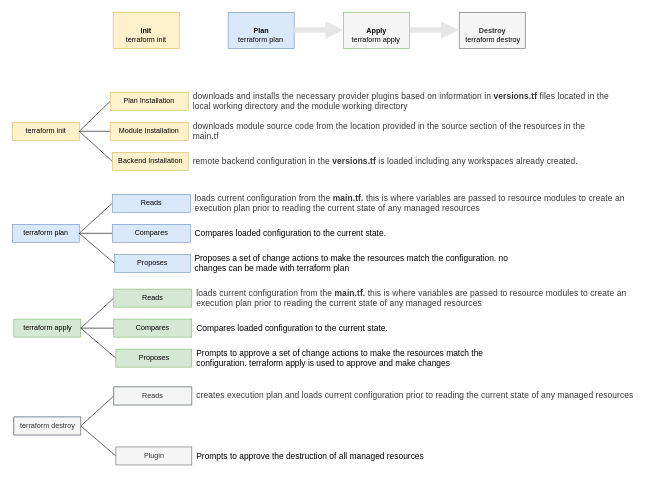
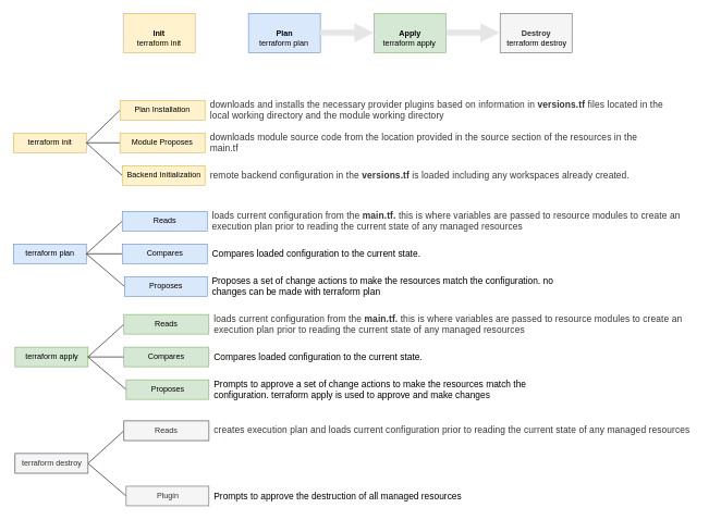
  <mxCell id="0" />
  <mxCell id="1" parent="0" />
  <mxCell id="2" value="Init" style="rounded=0;whiteSpace=wrap;html=1;fillColor=#fff2cc;strokeColor=#d6b656;fontStyle=1" vertex="1" parent="1"><mxGeometry x="188.08" y="20" width="110" height="60" as="geometry" /></mxCell>
  <mxCell id="3" value="Plan" style="rounded=0;whiteSpace=wrap;html=1;fillColor=#dae8fc;strokeColor=#6c8ebf;fontStyle=1" vertex="1" parent="1"><mxGeometry x="379.62" y="20" width="110" height="60" as="geometry" /></mxCell>
- <mxCell id="4" value="Apply" style="rounded=0;whiteSpace=wrap;html=1;fillColor=#f5f5f5;strokeColor=#82b366;fontStyle=1;" vertex="1" parent="1"><mxGeometry x="571.62" y="20" width="110" height="60" as="geometry" /></mxCell>
+ <mxCell id="4" value="Apply" style="rounded=0;whiteSpace=wrap;html=1;fillColor=#d5e8d4;strokeColor=#82b366;fontStyle=1" vertex="1" parent="1"><mxGeometry x="571.62" y="20" width="110" height="60" as="geometry" /></mxCell>
  <mxCell id="5" value="Destroy" style="rounded=0;whiteSpace=wrap;html=1;fillColor=#f5f5f5;strokeColor=#666666;fontColor=#333333;fontStyle=1" vertex="1" parent="1"><mxGeometry x="764.62" y="20" width="110" height="60" as="geometry" /></mxCell>
  <mxCell id="6" value="terraform init" style="text;html=1;strokeColor=none;fillColor=none;align=center;verticalAlign=middle;whiteSpace=wrap;rounded=0;" vertex="1" parent="1"><mxGeometry x="186.54" y="50" width="111.54" height="30" as="geometry" /></mxCell>
  <mxCell id="7" value="terraform plan" style="text;html=1;strokeColor=none;fillColor=none;align=center;verticalAlign=middle;whiteSpace=wrap;rounded=0;" vertex="1" parent="1"><mxGeometry x="378.08" y="50" width="111.54" height="30" as="geometry" /></mxCell>
  <mxCell id="8" value="terraform apply" style="text;html=1;strokeColor=none;fillColor=none;align=center;verticalAlign=middle;whiteSpace=wrap;rounded=0;" vertex="1" parent="1"><mxGeometry x="570.08" y="50" width="111.54" height="30" as="geometry" /></mxCell>
  <mxCell id="9" value="terraform destroy" style="text;html=1;strokeColor=none;fillColor=none;align=center;verticalAlign=middle;whiteSpace=wrap;rounded=0;" vertex="1" parent="1"><mxGeometry x="764.62" y="50" width="111.54" height="30" as="geometry" /></mxCell>
  <mxCell id="10" style="edgeStyle=orthogonalEdgeStyle;rounded=0;orthogonalLoop=1;jettySize=auto;html=1;exitX=1;exitY=0.5;exitDx=0;exitDy=0;entryX=0;entryY=0.5;entryDx=0;entryDy=0;endArrow=block;endFill=1;strokeWidth=9;strokeColor=#E6E6E6;" edge="1" parent="1"><mxGeometry relative="1" as="geometry"><mxPoint x="489.62" y="49.31" as="sourcePoint" /><mxPoint x="571.16" y="49.31" as="targetPoint" /></mxGeometry></mxCell>
  <mxCell id="11" style="edgeStyle=orthogonalEdgeStyle;rounded=0;orthogonalLoop=1;jettySize=auto;html=1;exitX=1;exitY=0.5;exitDx=0;exitDy=0;entryX=0;entryY=0.5;entryDx=0;entryDy=0;endArrow=block;endFill=1;strokeWidth=9;strokeColor=#E6E6E6;" edge="1" parent="1"><mxGeometry relative="1" as="geometry"><mxPoint x="682.31" y="49.31" as="sourcePoint" /><mxPoint x="763.85" y="49.31" as="targetPoint" /></mxGeometry></mxCell>
  <mxCell id="12" style="rounded=0;orthogonalLoop=1;jettySize=auto;html=1;entryX=0;entryY=0.5;entryDx=0;entryDy=0;endArrow=none;endFill=0;strokeColor=#000000;strokeWidth=1;fontSize=1;exitX=1;exitY=0.5;exitDx=0;exitDy=0;" edge="1" parent="1" source="14" target="15"><mxGeometry relative="1" as="geometry" /></mxCell>
  <mxCell id="13" style="edgeStyle=none;rounded=0;orthogonalLoop=1;jettySize=auto;html=1;entryX=0;entryY=0.5;entryDx=0;entryDy=0;fontSize=1;endArrow=none;endFill=0;strokeColor=#000000;strokeWidth=1;" edge="1" parent="1" source="14" target="16"><mxGeometry relative="1" as="geometry" /></mxCell>
  <mxCell id="14" value="terraform init" style="text;html=1;strokeColor=#d6b656;fillColor=#fff2cc;align=center;verticalAlign=middle;whiteSpace=wrap;rounded=0;" vertex="1" parent="1"><mxGeometry x="20" y="203" width="111.54" height="30" as="geometry" /></mxCell>
  <mxCell id="15" value="Plan Installation" style="text;html=1;strokeColor=#d6b656;fillColor=#fff2cc;align=center;verticalAlign=middle;whiteSpace=wrap;rounded=0;" vertex="1" parent="1"><mxGeometry x="183.08" y="153" width="130" height="30" as="geometry" /></mxCell>
- <mxCell id="16" value="Module Installation" style="text;html=1;strokeColor=#d6b656;fillColor=#fff2cc;align=center;verticalAlign=middle;whiteSpace=wrap;rounded=0;" vertex="1" parent="1"><mxGeometry x="183.08" y="203" width="130" height="30" as="geometry" /></mxCell>
+ <mxCell id="16" value="Module Proposes" style="text;html=1;strokeColor=#d6b656;fillColor=#fff2cc;align=center;verticalAlign=middle;whiteSpace=wrap;rounded=0;" vertex="1" parent="1"><mxGeometry x="183.08" y="203" width="130" height="30" as="geometry" /></mxCell>
  <mxCell id="17" value="&lt;span style=&quot;color: rgb(52 , 53 , 54) ; letter-spacing: 0.17px&quot;&gt;&lt;font style=&quot;font-size: 14px&quot;&gt;downloads and installs the necessary provider plugins based on information in &lt;b&gt;versions.tf&lt;/b&gt; files located in the local working directory and the module working directory&lt;/font&gt;&lt;/span&gt;" style="text;html=1;strokeColor=none;fillColor=none;align=left;verticalAlign=middle;whiteSpace=wrap;rounded=0;" vertex="1" parent="1"><mxGeometry x="319.08" y="153" width="714" height="30" as="geometry" /></mxCell>
  <mxCell id="18" value="&lt;span style=&quot;color: rgb(52 , 53 , 54) ; letter-spacing: 0.17px&quot;&gt;&lt;font style=&quot;font-size: 14px&quot;&gt;downloads module source code from the location provided in the source section of the resources in the main.tf&lt;/font&gt;&lt;/span&gt;" style="text;html=1;strokeColor=none;fillColor=none;align=left;verticalAlign=middle;whiteSpace=wrap;rounded=0;" vertex="1" parent="1"><mxGeometry x="319.08" y="203" width="695" height="30" as="geometry" /></mxCell>
  <mxCell id="19" style="edgeStyle=none;rounded=0;orthogonalLoop=1;jettySize=auto;html=1;fontSize=1;endArrow=none;endFill=0;strokeColor=#000000;strokeWidth=1;exitX=0;exitY=0.5;exitDx=0;exitDy=0;entryX=1;entryY=0.5;entryDx=0;entryDy=0;" edge="1" parent="1" source="20" target="14"><mxGeometry relative="1" as="geometry"><mxPoint x="133.08" y="223" as="targetPoint" /></mxGeometry></mxCell>
- <mxCell id="20" value="Backend Installation" style="text;html=1;strokeColor=#d6b656;fillColor=#fff2cc;align=center;verticalAlign=middle;whiteSpace=wrap;rounded=0;" vertex="1" parent="1"><mxGeometry x="186.54" y="253" width="126.54" height="30" as="geometry" /></mxCell>
+ <mxCell id="20" value="Backend Initialization" style="text;html=1;strokeColor=#d6b656;fillColor=#fff2cc;align=center;verticalAlign=middle;whiteSpace=wrap;rounded=0;" vertex="1" parent="1"><mxGeometry x="186.54" y="253" width="126.54" height="30" as="geometry" /></mxCell>
  <mxCell id="21" value="&lt;span style=&quot;color: rgb(52 , 53 , 54) ; letter-spacing: 0.17px&quot;&gt;&lt;font style=&quot;font-size: 14px&quot;&gt;remote backend configuration in the &lt;b&gt;versions.tf &lt;/b&gt;is loaded including any workspaces already created.&amp;nbsp;&lt;/font&gt;&lt;/span&gt;" style="text;html=1;strokeColor=none;fillColor=none;align=left;verticalAlign=middle;whiteSpace=wrap;rounded=0;" vertex="1" parent="1"><mxGeometry x="319.08" y="253" width="689" height="30" as="geometry" /></mxCell>
  <mxCell id="22" style="edgeStyle=none;rounded=0;orthogonalLoop=1;jettySize=auto;html=1;entryX=0;entryY=0.5;entryDx=0;entryDy=0;fontSize=1;endArrow=none;endFill=0;strokeColor=#000000;strokeWidth=1;exitX=1;exitY=0.5;exitDx=0;exitDy=0;" edge="1" parent="1" source="23" target="24"><mxGeometry relative="1" as="geometry" /></mxCell>
  <mxCell id="23" value="terraform apply" style="text;html=1;strokeColor=#6c8ebf;fillColor=#dae8fc;align=center;verticalAlign=middle;whiteSpace=wrap;rounded=0;" vertex="1" parent="1"><mxGeometry x="22.54" y="694" width="111.54" height="30" as="geometry" /></mxCell>
  <mxCell id="24" value="Reads" style="text;html=1;strokeColor=#6c8ebf;fillColor=#dae8fc;align=center;verticalAlign=middle;whiteSpace=wrap;rounded=0;" vertex="1" parent="1"><mxGeometry x="189.08" y="644" width="130" height="30" as="geometry" /></mxCell>
  <mxCell id="25" style="edgeStyle=none;rounded=0;orthogonalLoop=1;jettySize=auto;html=1;entryX=1;entryY=0.5;entryDx=0;entryDy=0;fontSize=1;endArrow=none;endFill=0;strokeColor=#000000;strokeWidth=1;exitX=0;exitY=0.5;exitDx=0;exitDy=0;" edge="1" parent="1" source="26" target="23"><mxGeometry relative="1" as="geometry"><mxPoint x="190.62" y="759" as="sourcePoint" /></mxGeometry></mxCell>
  <mxCell id="26" value="&lt;span style=&quot;text-align: left&quot;&gt;&lt;font style=&quot;font-size: 12px&quot;&gt;Plugin&lt;/font&gt;&lt;/span&gt;" style="text;html=1;strokeColor=#666666;fillColor=#f5f5f5;align=center;verticalAlign=middle;whiteSpace=wrap;rounded=0;fontSize=11;fontColor=#333333;" vertex="1" parent="1"><mxGeometry x="192.54" y="744" width="126.54" height="30" as="geometry" /></mxCell>
  <mxCell id="27" value="&lt;span style=&quot;color: rgb(52 , 53 , 54) ; letter-spacing: 0.17px&quot;&gt;&lt;font style=&quot;font-size: 14px&quot;&gt;creates execution plan and loads current configuration prior to reading the current state of any managed resources&lt;/font&gt;&lt;/span&gt;" style="text;html=1;strokeColor=none;fillColor=none;align=left;verticalAlign=middle;whiteSpace=wrap;rounded=0;" vertex="1" parent="1"><mxGeometry x="324.62" y="643" width="756" height="30" as="geometry" /></mxCell>
  <mxCell id="28" value="Prompts to approve the destruction of all managed resources" style="text;whiteSpace=wrap;html=1;fontSize=14;" vertex="1" parent="1"><mxGeometry x="324.62" y="744" width="660" height="30" as="geometry" /></mxCell>
  <mxCell id="29" value="terraform destroy" style="text;html=1;strokeColor=#666666;fillColor=#f5f5f5;align=center;verticalAlign=middle;whiteSpace=wrap;rounded=0;fontColor=#333333;" vertex="1" parent="1"><mxGeometry x="22.58" y="694" width="111.54" height="30" as="geometry" /></mxCell>
  <mxCell id="30" value="Reads" style="text;html=1;strokeColor=#666666;fillColor=#f5f5f5;align=center;verticalAlign=middle;whiteSpace=wrap;rounded=0;fontColor=#333333;" vertex="1" parent="1"><mxGeometry x="189.12" y="644" width="130" height="30" as="geometry" /></mxCell>
  <mxCell id="31" style="edgeStyle=none;rounded=0;orthogonalLoop=1;jettySize=auto;html=1;entryX=0;entryY=0.5;entryDx=0;entryDy=0;fontSize=1;endArrow=none;endFill=0;strokeColor=#000000;strokeWidth=1;exitX=1;exitY=0.5;exitDx=0;exitDy=0;" edge="1" parent="1" source="32" target="33"><mxGeometry relative="1" as="geometry" /></mxCell>
  <mxCell id="32" value="terraform plan" style="text;html=1;strokeColor=#6c8ebf;fillColor=#dae8fc;align=center;verticalAlign=middle;whiteSpace=wrap;rounded=0;" vertex="1" parent="1"><mxGeometry x="20" y="373" width="111.54" height="30" as="geometry" /></mxCell>
  <mxCell id="33" value="Reads" style="text;html=1;strokeColor=#6c8ebf;fillColor=#dae8fc;align=center;verticalAlign=middle;whiteSpace=wrap;rounded=0;" vertex="1" parent="1"><mxGeometry x="186.54" y="323" width="130" height="30" as="geometry" /></mxCell>
  <mxCell id="34" style="edgeStyle=none;rounded=0;orthogonalLoop=1;jettySize=auto;html=1;exitX=0;exitY=0.5;exitDx=0;exitDy=0;fontSize=1;endArrow=none;endFill=0;strokeColor=#000000;strokeWidth=1;entryX=1;entryY=0.5;entryDx=0;entryDy=0;" edge="1" parent="1" source="35" target="32"><mxGeometry relative="1" as="geometry"><mxPoint x="138.08" y="388.056" as="targetPoint" /></mxGeometry></mxCell>
  <mxCell id="35" value="Compares" style="text;html=1;strokeColor=#6c8ebf;fillColor=#dae8fc;align=center;verticalAlign=middle;whiteSpace=wrap;rounded=0;" vertex="1" parent="1"><mxGeometry x="186.54" y="373" width="130" height="30" as="geometry" /></mxCell>
  <mxCell id="36" style="edgeStyle=none;rounded=0;orthogonalLoop=1;jettySize=auto;html=1;entryX=1;entryY=0.5;entryDx=0;entryDy=0;fontSize=1;endArrow=none;endFill=0;strokeColor=#000000;strokeWidth=1;exitX=0;exitY=0.5;exitDx=0;exitDy=0;" edge="1" parent="1" source="37" target="32"><mxGeometry relative="1" as="geometry"><mxPoint x="188.08" y="438" as="sourcePoint" /></mxGeometry></mxCell>
  <mxCell id="37" value="Proposes" style="text;html=1;strokeColor=#6c8ebf;fillColor=#dae8fc;align=center;verticalAlign=middle;whiteSpace=wrap;rounded=0;" vertex="1" parent="1"><mxGeometry x="190" y="423" width="126.54" height="30" as="geometry" /></mxCell>
  <mxCell id="38" value="&lt;span style=&quot;color: rgb(52 , 53 , 54) ; letter-spacing: 0.17px&quot;&gt;&lt;font style=&quot;font-size: 14px&quot;&gt;loads current configuration from the &lt;b&gt;main.tf. &lt;/b&gt;this is where variables are passed to resource modules to create&amp;nbsp;&lt;/font&gt;&lt;/span&gt;&lt;span style=&quot;color: rgb(52 , 53 , 54) ; font-size: 14px ; letter-spacing: 0.17px&quot;&gt;an execution plan&amp;nbsp;&lt;/span&gt;&lt;span style=&quot;color: rgb(52 , 53 , 54) ; letter-spacing: 0.17px&quot;&gt;&lt;font style=&quot;font-size: 14px&quot;&gt;prior to reading the current state of any managed resources&lt;/font&gt;&lt;/span&gt;" style="text;html=1;strokeColor=none;fillColor=none;align=left;verticalAlign=middle;whiteSpace=wrap;rounded=0;" vertex="1" parent="1"><mxGeometry x="322.08" y="312" width="756" height="52" as="geometry" /></mxCell>
  <mxCell id="39" value="&lt;font style=&quot;font-size: 14px&quot;&gt;Compares loaded configuration to the current state.&lt;/font&gt;" style="text;whiteSpace=wrap;html=1;fontSize=1;strokeWidth=8;verticalAlign=middle;" vertex="1" parent="1"><mxGeometry x="322.08" y="378" width="600" height="20" as="geometry" /></mxCell>
  <mxCell id="40" value="Proposes a set of change actions to make the resources match the configuration. no changes can be made with terraform plan" style="text;whiteSpace=wrap;html=1;fontSize=14;" vertex="1" parent="1"><mxGeometry x="322.08" y="414.5" width="556" height="47" as="geometry" /></mxCell>
  <mxCell id="41" style="edgeStyle=none;rounded=0;orthogonalLoop=1;jettySize=auto;html=1;entryX=0;entryY=0.5;entryDx=0;entryDy=0;fontSize=1;endArrow=none;endFill=0;strokeColor=#000000;strokeWidth=1;exitX=1;exitY=0.5;exitDx=0;exitDy=0;" edge="1" parent="1" source="42" target="43"><mxGeometry relative="1" as="geometry" /></mxCell>
  <mxCell id="42" value="terraform apply" style="text;html=1;strokeColor=#82b366;fillColor=#d5e8d4;align=center;verticalAlign=middle;whiteSpace=wrap;rounded=0;" vertex="1" parent="1"><mxGeometry x="22.54" y="531" width="111.54" height="30" as="geometry" /></mxCell>
  <mxCell id="43" value="Reads" style="text;html=1;strokeColor=#82b366;fillColor=#d5e8d4;align=center;verticalAlign=middle;whiteSpace=wrap;rounded=0;" vertex="1" parent="1"><mxGeometry x="189.08" y="481" width="130" height="30" as="geometry" /></mxCell>
  <mxCell id="44" style="edgeStyle=none;rounded=0;orthogonalLoop=1;jettySize=auto;html=1;exitX=0;exitY=0.5;exitDx=0;exitDy=0;fontSize=1;endArrow=none;endFill=0;strokeColor=#000000;strokeWidth=1;entryX=1;entryY=0.5;entryDx=0;entryDy=0;" edge="1" parent="1" source="45" target="42"><mxGeometry relative="1" as="geometry"><mxPoint x="140.62" y="546.056" as="targetPoint" /></mxGeometry></mxCell>
  <mxCell id="45" value="Compares" style="text;html=1;strokeColor=#82b366;fillColor=#d5e8d4;align=center;verticalAlign=middle;whiteSpace=wrap;rounded=0;" vertex="1" parent="1"><mxGeometry x="189.08" y="531" width="130" height="30" as="geometry" /></mxCell>
  <mxCell id="46" style="edgeStyle=none;rounded=0;orthogonalLoop=1;jettySize=auto;html=1;entryX=1;entryY=0.5;entryDx=0;entryDy=0;fontSize=1;endArrow=none;endFill=0;strokeColor=#000000;strokeWidth=1;exitX=0;exitY=0.5;exitDx=0;exitDy=0;" edge="1" parent="1" source="47" target="42"><mxGeometry relative="1" as="geometry"><mxPoint x="190.62" y="596" as="sourcePoint" /></mxGeometry></mxCell>
  <mxCell id="47" value="Proposes" style="text;html=1;strokeColor=#82b366;fillColor=#d5e8d4;align=center;verticalAlign=middle;whiteSpace=wrap;rounded=0;" vertex="1" parent="1"><mxGeometry x="192.54" y="581" width="126.54" height="30" as="geometry" /></mxCell>
  <mxCell id="48" value="&lt;span style=&quot;color: rgb(52 , 53 , 54) ; letter-spacing: 0.17px&quot;&gt;&lt;font style=&quot;font-size: 14px&quot;&gt;loads current configuration from the &lt;b&gt;main.tf. &lt;/b&gt;this is where variables are passed to resource modules to create&amp;nbsp;&lt;/font&gt;&lt;/span&gt;&lt;span style=&quot;color: rgb(52 , 53 , 54) ; font-size: 14px ; letter-spacing: 0.17px&quot;&gt;an execution plan&amp;nbsp;&lt;/span&gt;&lt;span style=&quot;color: rgb(52 , 53 , 54) ; letter-spacing: 0.17px&quot;&gt;&lt;font style=&quot;font-size: 14px&quot;&gt;prior to reading the current state of any managed resources&lt;/font&gt;&lt;/span&gt;" style="text;html=1;strokeColor=none;fillColor=none;align=left;verticalAlign=middle;whiteSpace=wrap;rounded=0;" vertex="1" parent="1"><mxGeometry x="324.62" y="470" width="756" height="52" as="geometry" /></mxCell>
  <mxCell id="49" value="&lt;font style=&quot;font-size: 14px&quot;&gt;Compares loaded configuration to the current state.&lt;/font&gt;" style="text;whiteSpace=wrap;html=1;fontSize=1;strokeWidth=8;verticalAlign=middle;" vertex="1" parent="1"><mxGeometry x="324.62" y="536" width="600" height="20" as="geometry" /></mxCell>
  <mxCell id="50" value="Prompts to approve a set of change actions to make the resources match the configuration. terraform apply is used to approve and make changes" style="text;whiteSpace=wrap;html=1;fontSize=14;" vertex="1" parent="1"><mxGeometry x="324.62" y="572.5" width="556" height="47" as="geometry" /></mxCell>
